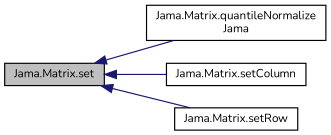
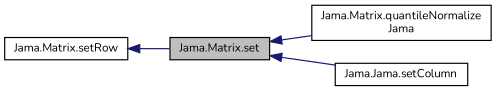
  digraph {
    fontname=Nunito
    rankdir=LR
    node [color=black fillcolor=white fontname=Nunito fontsize=10 shape=record style=filled]
    edge [color=midnightblue dir=back fontname=Nunito fontsize=10 labelfontname=Helvetica labelfontsize=10 style=solid]
    n1 [fillcolor=grey75 fontcolor=black height=0.2 label="Jama.Matrix.set" width=0.4]
    n2 [height=0.2 label="Jama.Matrix.quantileNormalize\lJama" width=0.4]
-   n3 [height=0.2 label="Jama.Matrix.setColumn" width=0.4]
+   n3 [height=0.2 label="Jama.Jama.setColumn" width=0.4]
    n4 [height=0.2 label="Jama.Matrix.setRow" width=0.4]
    n1 -> n2
    n1 -> n3
-   n1 -> n4
+   n4 -> n1
  }
